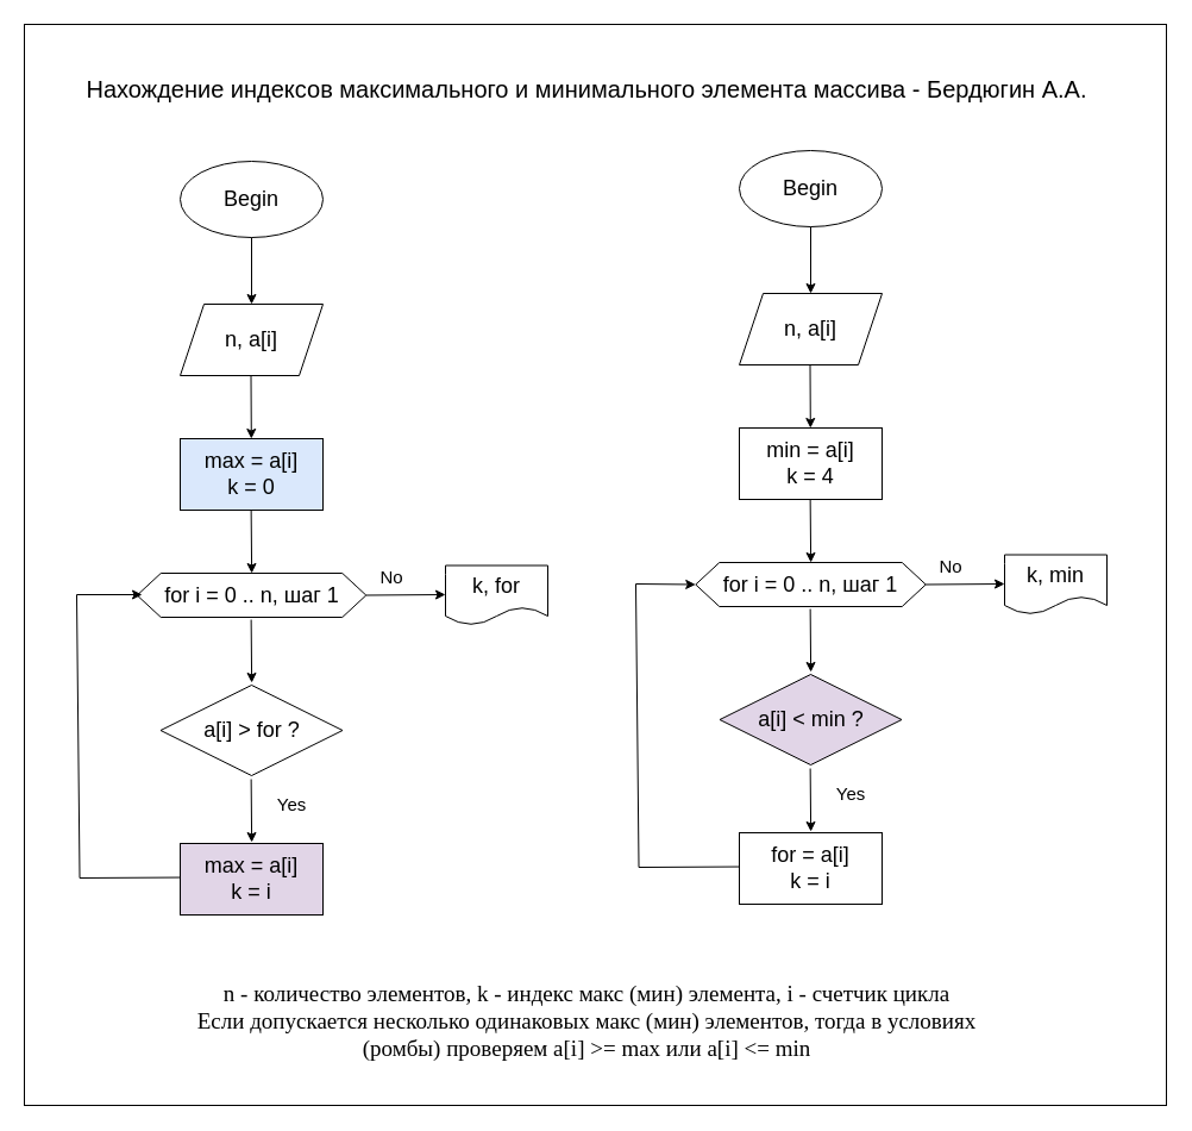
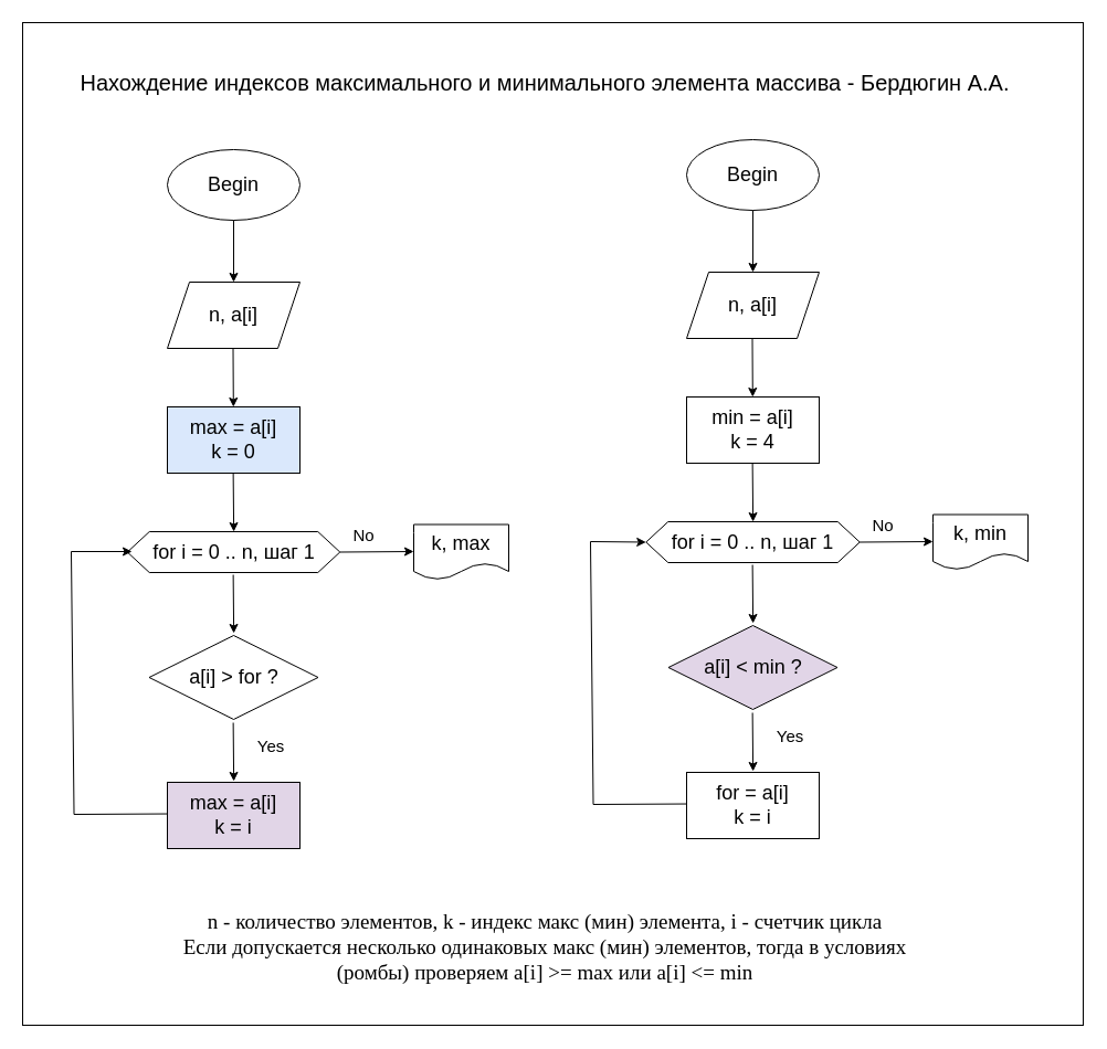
  <mxCell id="0" />
  <mxCell id="1" parent="0" />
  <mxCell id="2" value="" style="rounded=0;whiteSpace=wrap;html=1;" parent="1" vertex="1"><mxGeometry x="20" y="20" width="960" height="908" as="geometry" /></mxCell>
  <mxCell id="3" value="Begin" style="ellipse;whiteSpace=wrap;html=1;fontSize=18;" parent="1" vertex="1"><mxGeometry x="151" y="135" width="120" height="64" as="geometry" /></mxCell>
  <mxCell id="4" value="n, a[i]" style="shape=parallelogram;perimeter=parallelogramPerimeter;whiteSpace=wrap;html=1;fixedSize=1;fontSize=18;" parent="1" vertex="1"><mxGeometry x="151" y="255" width="120" height="60" as="geometry" /></mxCell>
  <mxCell id="5" value="" style="endArrow=classic;html=1;rounded=0;exitX=0.5;exitY=1;exitDx=0;exitDy=0;" parent="1" source="3" target="4" edge="1"><mxGeometry width="50" height="50" relative="1" as="geometry"><mxPoint x="203" y="356" as="sourcePoint" /><mxPoint x="253" y="306" as="targetPoint" /></mxGeometry></mxCell>
  <mxCell id="6" value="" style="endArrow=classic;html=1;rounded=0;exitX=0.5;exitY=1;exitDx=0;exitDy=0;" parent="1" target="7" edge="1"><mxGeometry width="50" height="50" relative="1" as="geometry"><mxPoint x="210.5" y="315" as="sourcePoint" /><mxPoint x="210.5" y="371" as="targetPoint" /></mxGeometry></mxCell>
  <mxCell id="7" value="max = a[i]&lt;br&gt;k = 0" style="rounded=0;whiteSpace=wrap;html=1;fontSize=18;fillColor=#dae8fc;" parent="1" vertex="1"><mxGeometry x="151" y="368" width="120" height="60" as="geometry" /></mxCell>
  <mxCell id="8" value="" style="endArrow=classic;html=1;rounded=0;exitX=0.5;exitY=1;exitDx=0;exitDy=0;" parent="1" edge="1"><mxGeometry width="50" height="50" relative="1" as="geometry"><mxPoint x="210.63" y="428" as="sourcePoint" /><mxPoint x="211.13" y="481" as="targetPoint" /></mxGeometry></mxCell>
  <mxCell id="9" value="Нахождение индексов максимального и минимального элемента массива - Бердюгин А.А." style="text;html=1;strokeColor=none;fillColor=none;align=center;verticalAlign=middle;whiteSpace=wrap;rounded=0;fontSize=20;" parent="1" vertex="1"><mxGeometry x="66" y="45" width="854" height="58" as="geometry" /></mxCell>
  <mxCell id="10" value="&lt;font style=&quot;font-size: 18px;&quot;&gt;for i = 0 .. n, шаг 1&lt;/font&gt;" style="shape=hexagon;perimeter=hexagonPerimeter2;whiteSpace=wrap;html=1;fixedSize=1;" parent="1" vertex="1"><mxGeometry x="114.75" y="481" width="192.5" height="37" as="geometry" /></mxCell>
  <mxCell id="11" value="" style="endArrow=classic;html=1;rounded=0;exitX=0.5;exitY=1;exitDx=0;exitDy=0;" parent="1" edge="1"><mxGeometry width="50" height="50" relative="1" as="geometry"><mxPoint x="210.63" y="520" as="sourcePoint" /><mxPoint x="211.13" y="573" as="targetPoint" /></mxGeometry></mxCell>
  <mxCell id="12" value="a[i] &amp;gt; for ?" style="rhombus;whiteSpace=wrap;html=1;fontSize=18;" parent="1" vertex="1"><mxGeometry x="134.5" y="575" width="153" height="76" as="geometry" /></mxCell>
  <mxCell id="13" value="" style="endArrow=classic;html=1;rounded=0;exitX=0.5;exitY=1;exitDx=0;exitDy=0;" parent="1" edge="1"><mxGeometry width="50" height="50" relative="1" as="geometry"><mxPoint x="210.63" y="654" as="sourcePoint" /><mxPoint x="211.13" y="707" as="targetPoint" /></mxGeometry></mxCell>
  <mxCell id="14" value="Yes" style="text;html=1;strokeColor=none;fillColor=none;align=center;verticalAlign=middle;whiteSpace=wrap;rounded=0;fontSize=15;" parent="1" vertex="1"><mxGeometry x="215" y="660" width="60" height="30" as="geometry" /></mxCell>
  <mxCell id="15" value="" style="endArrow=classic;html=1;rounded=0;exitX=1;exitY=0.5;exitDx=0;exitDy=0;" parent="1" source="10" edge="1"><mxGeometry width="50" height="50" relative="1" as="geometry"><mxPoint x="341" y="503" as="sourcePoint" /><mxPoint x="374" y="499" as="targetPoint" /></mxGeometry></mxCell>
  <mxCell id="16" value="No" style="text;html=1;strokeColor=none;fillColor=none;align=center;verticalAlign=middle;whiteSpace=wrap;rounded=0;fontSize=15;" parent="1" vertex="1"><mxGeometry x="298.5" y="469" width="60" height="30" as="geometry" /></mxCell>
- <mxCell id="17" value="k, for" style="shape=document;whiteSpace=wrap;html=1;boundedLbl=1;fontSize=18;" parent="1" vertex="1"><mxGeometry x="374" y="474.5" width="86" height="50" as="geometry" /></mxCell>
+ <mxCell id="17" value="k, max" style="shape=document;whiteSpace=wrap;html=1;boundedLbl=1;fontSize=18;" parent="1" vertex="1"><mxGeometry x="374" y="474.5" width="86" height="50" as="geometry" /></mxCell>
  <mxCell id="18" value="max = a[i]&lt;br&gt;k = i" style="rounded=0;whiteSpace=wrap;html=1;fontSize=18;fillColor=#e1d5e7;" parent="1" vertex="1"><mxGeometry x="151" y="708" width="120" height="60" as="geometry" /></mxCell>
  <mxCell id="19" value="" style="endArrow=classic;html=1;rounded=0;exitX=0.004;exitY=0.609;exitDx=0;exitDy=0;exitPerimeter=0;" parent="1" edge="1"><mxGeometry width="50" height="50" relative="1" as="geometry"><mxPoint x="151" y="736.54" as="sourcePoint" /><mxPoint x="119" y="499" as="targetPoint" /><Array as="points"><mxPoint x="66.52" y="737" /><mxPoint x="64" y="499" /></Array></mxGeometry></mxCell>
  <mxCell id="20" value="Begin" style="ellipse;whiteSpace=wrap;html=1;fontSize=18;" parent="1" vertex="1"><mxGeometry x="621" y="126" width="120" height="64" as="geometry" /></mxCell>
  <mxCell id="21" value="n, a[i]" style="shape=parallelogram;perimeter=parallelogramPerimeter;whiteSpace=wrap;html=1;fixedSize=1;fontSize=18;" parent="1" vertex="1"><mxGeometry x="621" y="246" width="120" height="60" as="geometry" /></mxCell>
  <mxCell id="22" value="" style="endArrow=classic;html=1;rounded=0;exitX=0.5;exitY=1;exitDx=0;exitDy=0;" parent="1" source="20" target="21" edge="1"><mxGeometry width="50" height="50" relative="1" as="geometry"><mxPoint x="673" y="347" as="sourcePoint" /><mxPoint x="723" y="297" as="targetPoint" /></mxGeometry></mxCell>
  <mxCell id="23" value="" style="endArrow=classic;html=1;rounded=0;exitX=0.5;exitY=1;exitDx=0;exitDy=0;" parent="1" target="24" edge="1"><mxGeometry width="50" height="50" relative="1" as="geometry"><mxPoint x="680.5" y="306" as="sourcePoint" /><mxPoint x="680.5" y="362" as="targetPoint" /></mxGeometry></mxCell>
  <mxCell id="24" value="min = a[i]&lt;br&gt;k = 4" style="rounded=0;whiteSpace=wrap;html=1;fontSize=18;" parent="1" vertex="1"><mxGeometry x="621" y="359" width="120" height="60" as="geometry" /></mxCell>
  <mxCell id="25" value="" style="endArrow=classic;html=1;rounded=0;exitX=0.5;exitY=1;exitDx=0;exitDy=0;" parent="1" edge="1"><mxGeometry width="50" height="50" relative="1" as="geometry"><mxPoint x="680.63" y="419" as="sourcePoint" /><mxPoint x="681.13" y="472" as="targetPoint" /></mxGeometry></mxCell>
  <mxCell id="26" value="&lt;font style=&quot;font-size: 18px;&quot;&gt;for i = 0 .. n, шаг 1&lt;/font&gt;" style="shape=hexagon;perimeter=hexagonPerimeter2;whiteSpace=wrap;html=1;fixedSize=1;" parent="1" vertex="1"><mxGeometry x="584.25" y="472" width="193.5" height="37" as="geometry" /></mxCell>
  <mxCell id="27" value="" style="endArrow=classic;html=1;rounded=0;exitX=0.5;exitY=1;exitDx=0;exitDy=0;" parent="1" edge="1"><mxGeometry width="50" height="50" relative="1" as="geometry"><mxPoint x="680.63" y="511" as="sourcePoint" /><mxPoint x="681.13" y="564" as="targetPoint" /></mxGeometry></mxCell>
  <mxCell id="28" value="a[i] &amp;lt; min ?" style="rhombus;whiteSpace=wrap;html=1;fontSize=18;fillColor=#e1d5e7;" parent="1" vertex="1"><mxGeometry x="604.5" y="566" width="153" height="76" as="geometry" /></mxCell>
  <mxCell id="29" value="" style="endArrow=classic;html=1;rounded=0;exitX=0.5;exitY=1;exitDx=0;exitDy=0;" parent="1" edge="1"><mxGeometry width="50" height="50" relative="1" as="geometry"><mxPoint x="680.63" y="645" as="sourcePoint" /><mxPoint x="681.13" y="698" as="targetPoint" /></mxGeometry></mxCell>
  <mxCell id="30" value="Yes" style="text;html=1;strokeColor=none;fillColor=none;align=center;verticalAlign=middle;whiteSpace=wrap;rounded=0;fontSize=15;" parent="1" vertex="1"><mxGeometry x="685" y="651" width="60" height="30" as="geometry" /></mxCell>
  <mxCell id="31" value="" style="endArrow=classic;html=1;rounded=0;exitX=1;exitY=0.5;exitDx=0;exitDy=0;" parent="1" source="26" edge="1"><mxGeometry width="50" height="50" relative="1" as="geometry"><mxPoint x="811" y="494" as="sourcePoint" /><mxPoint x="844" y="490" as="targetPoint" /></mxGeometry></mxCell>
  <mxCell id="32" value="No" style="text;html=1;strokeColor=none;fillColor=none;align=center;verticalAlign=middle;whiteSpace=wrap;rounded=0;fontSize=15;" parent="1" vertex="1"><mxGeometry x="768.5" y="460" width="60" height="30" as="geometry" /></mxCell>
  <mxCell id="33" value="k, min" style="shape=document;whiteSpace=wrap;html=1;boundedLbl=1;fontSize=18;" parent="1" vertex="1"><mxGeometry x="844" y="465.5" width="86" height="50" as="geometry" /></mxCell>
  <mxCell id="34" value="for = a[i]&lt;br&gt;k = i" style="rounded=0;whiteSpace=wrap;html=1;fontSize=18;" parent="1" vertex="1"><mxGeometry x="621" y="699" width="120" height="60" as="geometry" /></mxCell>
  <mxCell id="35" value="" style="endArrow=classic;html=1;rounded=0;exitX=0.004;exitY=0.609;exitDx=0;exitDy=0;exitPerimeter=0;entryX=0;entryY=0.5;entryDx=0;entryDy=0;" parent="1" edge="1" target="26"><mxGeometry width="50" height="50" relative="1" as="geometry"><mxPoint x="621" y="727.54" as="sourcePoint" /><mxPoint x="593" y="490" as="targetPoint" /><Array as="points"><mxPoint x="536.52" y="728" /><mxPoint x="534" y="490" /></Array></mxGeometry></mxCell>
  <mxCell id="36" value="n - количество элементов, k - индекс макс (мин) элемента, i - счетчик цикла&lt;br&gt;Если допускается несколько одинаковых макс (мин) элементов, тогда в условиях (ромбы) проверяем a[i] &amp;gt;= max или a[i] &amp;lt;= min" style="text;html=1;strokeColor=none;fillColor=none;align=center;verticalAlign=middle;whiteSpace=wrap;rounded=0;fontSize=19;fontFamily=Times New Roman;" parent="1" vertex="1"><mxGeometry x="146" y="843" width="694" height="30" as="geometry" /></mxCell>
